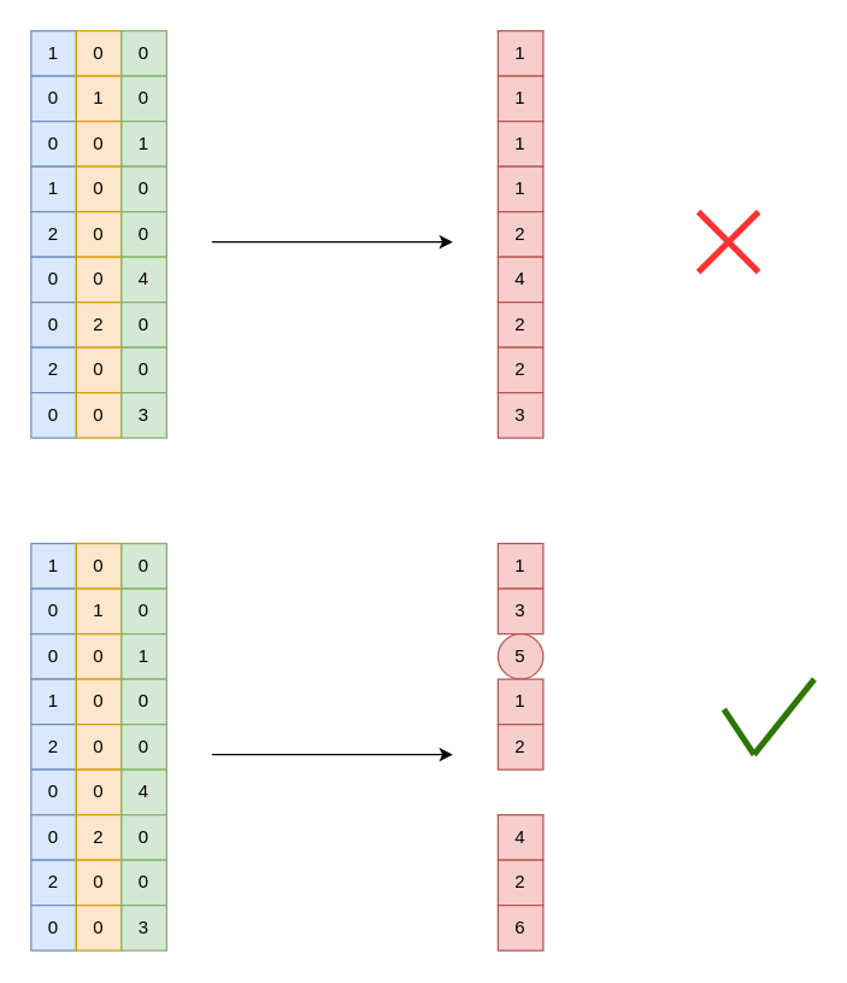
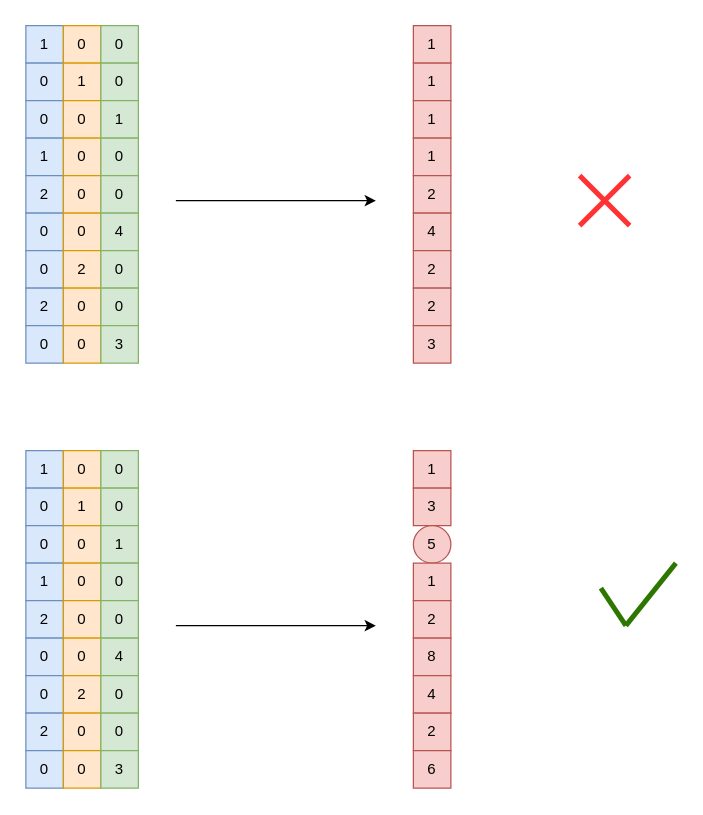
  <mxCell id="0" />
  <mxCell id="1" parent="0" />
  <mxCell id="2" value="1" style="rounded=0;whiteSpace=wrap;html=1;fillColor=#dae8fc;strokeColor=#6c8ebf;" parent="1" vertex="1"><mxGeometry x="20" y="20" width="30" height="30" as="geometry" /></mxCell>
  <mxCell id="3" value="0" style="rounded=0;whiteSpace=wrap;html=1;fillColor=#dae8fc;strokeColor=#6c8ebf;" parent="1" vertex="1"><mxGeometry x="20" y="50" width="30" height="30" as="geometry" /></mxCell>
  <mxCell id="4" value="0" style="rounded=0;whiteSpace=wrap;html=1;fillColor=#dae8fc;strokeColor=#6c8ebf;" parent="1" vertex="1"><mxGeometry x="20" y="80" width="30" height="30" as="geometry" /></mxCell>
  <mxCell id="5" value="1" style="rounded=0;whiteSpace=wrap;html=1;fillColor=#dae8fc;strokeColor=#6c8ebf;" parent="1" vertex="1"><mxGeometry x="20" y="110" width="30" height="30" as="geometry" /></mxCell>
  <mxCell id="6" value="2" style="rounded=0;whiteSpace=wrap;html=1;fillColor=#dae8fc;strokeColor=#6c8ebf;" parent="1" vertex="1"><mxGeometry x="20" y="140" width="30" height="30" as="geometry" /></mxCell>
  <mxCell id="7" value="0" style="rounded=0;whiteSpace=wrap;html=1;fillColor=#dae8fc;strokeColor=#6c8ebf;" parent="1" vertex="1"><mxGeometry x="20" y="170" width="30" height="30" as="geometry" /></mxCell>
  <mxCell id="8" value="0" style="rounded=0;whiteSpace=wrap;html=1;fillColor=#dae8fc;strokeColor=#6c8ebf;" parent="1" vertex="1"><mxGeometry x="20" y="200" width="30" height="30" as="geometry" /></mxCell>
  <mxCell id="9" value="2" style="rounded=0;whiteSpace=wrap;html=1;fillColor=#dae8fc;strokeColor=#6c8ebf;" parent="1" vertex="1"><mxGeometry x="20" y="230" width="30" height="30" as="geometry" /></mxCell>
  <mxCell id="10" value="0" style="rounded=0;whiteSpace=wrap;html=1;fillColor=#dae8fc;strokeColor=#6c8ebf;" parent="1" vertex="1"><mxGeometry x="20" y="260" width="30" height="30" as="geometry" /></mxCell>
  <mxCell id="11" value="0" style="rounded=0;whiteSpace=wrap;html=1;fillColor=#ffe6cc;strokeColor=#d79b00;" parent="1" vertex="1"><mxGeometry x="50" y="20" width="30" height="30" as="geometry" /></mxCell>
  <mxCell id="12" value="1" style="rounded=0;whiteSpace=wrap;html=1;fillColor=#ffe6cc;strokeColor=#d79b00;" parent="1" vertex="1"><mxGeometry x="50" y="50" width="30" height="30" as="geometry" /></mxCell>
  <mxCell id="13" value="0" style="rounded=0;whiteSpace=wrap;html=1;fillColor=#ffe6cc;strokeColor=#d79b00;" parent="1" vertex="1"><mxGeometry x="50" y="80" width="30" height="30" as="geometry" /></mxCell>
  <mxCell id="14" value="0" style="rounded=0;whiteSpace=wrap;html=1;fillColor=#ffe6cc;strokeColor=#d79b00;" parent="1" vertex="1"><mxGeometry x="50" y="110" width="30" height="30" as="geometry" /></mxCell>
  <mxCell id="15" value="0" style="rounded=0;whiteSpace=wrap;html=1;fillColor=#ffe6cc;strokeColor=#d79b00;" parent="1" vertex="1"><mxGeometry x="50" y="140" width="30" height="30" as="geometry" /></mxCell>
  <mxCell id="16" value="0" style="rounded=0;whiteSpace=wrap;html=1;fillColor=#ffe6cc;strokeColor=#d79b00;" parent="1" vertex="1"><mxGeometry x="50" y="170" width="30" height="30" as="geometry" /></mxCell>
  <mxCell id="17" value="2" style="rounded=0;whiteSpace=wrap;html=1;fillColor=#ffe6cc;strokeColor=#d79b00;" parent="1" vertex="1"><mxGeometry x="50" y="200" width="30" height="30" as="geometry" /></mxCell>
  <mxCell id="18" value="0" style="rounded=0;whiteSpace=wrap;html=1;fillColor=#ffe6cc;strokeColor=#d79b00;" parent="1" vertex="1"><mxGeometry x="50" y="230" width="30" height="30" as="geometry" /></mxCell>
  <mxCell id="19" value="0" style="rounded=0;whiteSpace=wrap;html=1;fillColor=#ffe6cc;strokeColor=#d79b00;" parent="1" vertex="1"><mxGeometry x="50" y="260" width="30" height="30" as="geometry" /></mxCell>
  <mxCell id="20" value="0" style="rounded=0;whiteSpace=wrap;html=1;fillColor=#d5e8d4;strokeColor=#82b366;" parent="1" vertex="1"><mxGeometry x="80" y="20" width="30" height="30" as="geometry" /></mxCell>
  <mxCell id="21" value="0" style="rounded=0;whiteSpace=wrap;html=1;fillColor=#d5e8d4;strokeColor=#82b366;" parent="1" vertex="1"><mxGeometry x="80" y="50" width="30" height="30" as="geometry" /></mxCell>
  <mxCell id="22" value="1" style="rounded=0;whiteSpace=wrap;html=1;fillColor=#d5e8d4;strokeColor=#82b366;" parent="1" vertex="1"><mxGeometry x="80" y="80" width="30" height="30" as="geometry" /></mxCell>
  <mxCell id="23" value="0" style="rounded=0;whiteSpace=wrap;html=1;fillColor=#d5e8d4;strokeColor=#82b366;" parent="1" vertex="1"><mxGeometry x="80" y="110" width="30" height="30" as="geometry" /></mxCell>
  <mxCell id="24" value="0" style="rounded=0;whiteSpace=wrap;html=1;fillColor=#d5e8d4;strokeColor=#82b366;" parent="1" vertex="1"><mxGeometry x="80" y="140" width="30" height="30" as="geometry" /></mxCell>
  <mxCell id="25" value="4" style="rounded=0;whiteSpace=wrap;html=1;fillColor=#d5e8d4;strokeColor=#82b366;" parent="1" vertex="1"><mxGeometry x="80" y="170" width="30" height="30" as="geometry" /></mxCell>
  <mxCell id="26" value="0" style="rounded=0;whiteSpace=wrap;html=1;fillColor=#d5e8d4;strokeColor=#82b366;" parent="1" vertex="1"><mxGeometry x="80" y="200" width="30" height="30" as="geometry" /></mxCell>
  <mxCell id="27" value="0" style="rounded=0;whiteSpace=wrap;html=1;fillColor=#d5e8d4;strokeColor=#82b366;" parent="1" vertex="1"><mxGeometry x="80" y="230" width="30" height="30" as="geometry" /></mxCell>
  <mxCell id="28" value="3" style="rounded=0;whiteSpace=wrap;html=1;fillColor=#d5e8d4;strokeColor=#82b366;" parent="1" vertex="1"><mxGeometry x="80" y="260" width="30" height="30" as="geometry" /></mxCell>
  <mxCell id="29" value="1" style="rounded=0;whiteSpace=wrap;html=1;fillColor=#f8cecc;strokeColor=#b85450;" parent="1" vertex="1"><mxGeometry x="330" y="20" width="30" height="30" as="geometry" /></mxCell>
  <mxCell id="30" value="1" style="rounded=0;whiteSpace=wrap;html=1;fillColor=#f8cecc;strokeColor=#b85450;" parent="1" vertex="1"><mxGeometry x="330" y="50" width="30" height="30" as="geometry" /></mxCell>
  <mxCell id="31" value="1" style="rounded=0;whiteSpace=wrap;html=1;fillColor=#f8cecc;strokeColor=#b85450;" parent="1" vertex="1"><mxGeometry x="330" y="80" width="30" height="30" as="geometry" /></mxCell>
  <mxCell id="32" value="1" style="rounded=0;whiteSpace=wrap;html=1;fillColor=#f8cecc;strokeColor=#b85450;" parent="1" vertex="1"><mxGeometry x="330" y="110" width="30" height="30" as="geometry" /></mxCell>
  <mxCell id="33" value="2" style="rounded=0;whiteSpace=wrap;html=1;fillColor=#f8cecc;strokeColor=#b85450;" parent="1" vertex="1"><mxGeometry x="330" y="140" width="30" height="30" as="geometry" /></mxCell>
  <mxCell id="34" value="4" style="rounded=0;whiteSpace=wrap;html=1;fillColor=#f8cecc;strokeColor=#b85450;" parent="1" vertex="1"><mxGeometry x="330" y="170" width="30" height="30" as="geometry" /></mxCell>
  <mxCell id="35" value="2" style="rounded=0;whiteSpace=wrap;html=1;fillColor=#f8cecc;strokeColor=#b85450;" parent="1" vertex="1"><mxGeometry x="330" y="200" width="30" height="30" as="geometry" /></mxCell>
  <mxCell id="36" value="2" style="rounded=0;whiteSpace=wrap;html=1;fillColor=#f8cecc;strokeColor=#b85450;" parent="1" vertex="1"><mxGeometry x="330" y="230" width="30" height="30" as="geometry" /></mxCell>
  <mxCell id="37" value="3" style="rounded=0;whiteSpace=wrap;html=1;fillColor=#f8cecc;strokeColor=#b85450;" parent="1" vertex="1"><mxGeometry x="330" y="260" width="30" height="30" as="geometry" /></mxCell>
  <mxCell id="38" value="" style="endArrow=classic;html=1;" parent="1" edge="1"><mxGeometry width="50" height="50" relative="1" as="geometry"><mxPoint x="140" y="160" as="sourcePoint" /><mxPoint x="300" y="160" as="targetPoint" /></mxGeometry></mxCell>
  <mxCell id="39" value="" style="endArrow=none;html=1;strokeWidth=4;fillColor=#d80073;strokeColor=#FF3333;" parent="1" edge="1"><mxGeometry width="50" height="50" relative="1" as="geometry"><mxPoint x="503" y="140" as="sourcePoint" /><mxPoint x="463" y="180" as="targetPoint" /></mxGeometry></mxCell>
  <mxCell id="40" value="" style="endArrow=none;html=1;strokeWidth=4;fillColor=#d80073;strokeColor=#FF3333;" parent="1" edge="1"><mxGeometry width="50" height="50" relative="1" as="geometry"><mxPoint x="503" y="180" as="sourcePoint" /><mxPoint x="463" y="140" as="targetPoint" /></mxGeometry></mxCell>
  <mxCell id="41" value="1" style="rounded=0;whiteSpace=wrap;html=1;fillColor=#f8cecc;strokeColor=#b85450;" parent="1" vertex="1"><mxGeometry x="330" y="360" width="30" height="30" as="geometry" /></mxCell>
  <mxCell id="42" value="3" style="rounded=0;whiteSpace=wrap;html=1;fillColor=#f8cecc;strokeColor=#b85450;" parent="1" vertex="1"><mxGeometry x="330" y="390" width="30" height="30" as="geometry" /></mxCell>
  <mxCell id="43" value="5" style="ellipse;whiteSpace=wrap;html=1;fillColor=#f8cecc;strokeColor=#b85450;" parent="1" vertex="1"><mxGeometry x="330" y="420" width="30" height="30" as="geometry" /></mxCell>
  <mxCell id="44" value="1" style="rounded=0;whiteSpace=wrap;html=1;fillColor=#f8cecc;strokeColor=#b85450;" parent="1" vertex="1"><mxGeometry x="330" y="450" width="30" height="30" as="geometry" /></mxCell>
  <mxCell id="45" value="2" style="rounded=0;whiteSpace=wrap;html=1;fillColor=#f8cecc;strokeColor=#b85450;" parent="1" vertex="1"><mxGeometry x="330" y="480" width="30" height="30" as="geometry" /></mxCell>
+ <mxCell id="46" value="8" style="rounded=0;whiteSpace=wrap;html=1;fillColor=#f8cecc;strokeColor=#b85450;" parent="1" vertex="1"><mxGeometry x="330" y="510" width="30" height="30" as="geometry" /></mxCell>
  <mxCell id="47" value="4" style="rounded=0;whiteSpace=wrap;html=1;fillColor=#f8cecc;strokeColor=#b85450;" parent="1" vertex="1"><mxGeometry x="330" y="540" width="30" height="30" as="geometry" /></mxCell>
  <mxCell id="48" value="2" style="rounded=0;whiteSpace=wrap;html=1;fillColor=#f8cecc;strokeColor=#b85450;" parent="1" vertex="1"><mxGeometry x="330" y="570" width="30" height="30" as="geometry" /></mxCell>
  <mxCell id="49" value="6" style="rounded=0;whiteSpace=wrap;html=1;fillColor=#f8cecc;strokeColor=#b85450;" parent="1" vertex="1"><mxGeometry x="330" y="600" width="30" height="30" as="geometry" /></mxCell>
  <mxCell id="50" value="" style="endArrow=classic;html=1;" parent="1" edge="1"><mxGeometry width="50" height="50" relative="1" as="geometry"><mxPoint x="140" y="500" as="sourcePoint" /><mxPoint x="300" y="500" as="targetPoint" /></mxGeometry></mxCell>
  <mxCell id="51" value="" style="endArrow=none;html=1;strokeColor=#2D7600;strokeWidth=4;fillColor=#60a917;" parent="1" edge="1"><mxGeometry width="50" height="50" relative="1" as="geometry"><mxPoint x="480" y="470" as="sourcePoint" /><mxPoint x="500" y="500" as="targetPoint" /></mxGeometry></mxCell>
  <mxCell id="52" value="" style="endArrow=none;html=1;strokeColor=#2D7600;strokeWidth=4;fillColor=#60a917;" parent="1" edge="1"><mxGeometry width="50" height="50" relative="1" as="geometry"><mxPoint x="500" y="500" as="sourcePoint" /><mxPoint x="540" y="450" as="targetPoint" /></mxGeometry></mxCell>
  <mxCell id="53" value="1" style="rounded=0;whiteSpace=wrap;html=1;fillColor=#dae8fc;strokeColor=#6c8ebf;" parent="1" vertex="1"><mxGeometry x="20" y="360" width="30" height="30" as="geometry" /></mxCell>
  <mxCell id="54" value="0" style="rounded=0;whiteSpace=wrap;html=1;fillColor=#dae8fc;strokeColor=#6c8ebf;" parent="1" vertex="1"><mxGeometry x="20" y="390" width="30" height="30" as="geometry" /></mxCell>
  <mxCell id="55" value="0" style="rounded=0;whiteSpace=wrap;html=1;fillColor=#dae8fc;strokeColor=#6c8ebf;" parent="1" vertex="1"><mxGeometry x="20" y="420" width="30" height="30" as="geometry" /></mxCell>
  <mxCell id="56" value="1" style="rounded=0;whiteSpace=wrap;html=1;fillColor=#dae8fc;strokeColor=#6c8ebf;" parent="1" vertex="1"><mxGeometry x="20" y="450" width="30" height="30" as="geometry" /></mxCell>
  <mxCell id="57" value="2" style="rounded=0;whiteSpace=wrap;html=1;fillColor=#dae8fc;strokeColor=#6c8ebf;" parent="1" vertex="1"><mxGeometry x="20" y="480" width="30" height="30" as="geometry" /></mxCell>
  <mxCell id="58" value="0" style="rounded=0;whiteSpace=wrap;html=1;fillColor=#dae8fc;strokeColor=#6c8ebf;" parent="1" vertex="1"><mxGeometry x="20" y="510" width="30" height="30" as="geometry" /></mxCell>
  <mxCell id="59" value="0" style="rounded=0;whiteSpace=wrap;html=1;fillColor=#dae8fc;strokeColor=#6c8ebf;" parent="1" vertex="1"><mxGeometry x="20" y="540" width="30" height="30" as="geometry" /></mxCell>
  <mxCell id="60" value="2" style="rounded=0;whiteSpace=wrap;html=1;fillColor=#dae8fc;strokeColor=#6c8ebf;" parent="1" vertex="1"><mxGeometry x="20" y="570" width="30" height="30" as="geometry" /></mxCell>
  <mxCell id="61" value="0" style="rounded=0;whiteSpace=wrap;html=1;fillColor=#dae8fc;strokeColor=#6c8ebf;" parent="1" vertex="1"><mxGeometry x="20" y="600" width="30" height="30" as="geometry" /></mxCell>
  <mxCell id="62" value="0" style="rounded=0;whiteSpace=wrap;html=1;fillColor=#ffe6cc;strokeColor=#d79b00;" parent="1" vertex="1"><mxGeometry x="50" y="360" width="30" height="30" as="geometry" /></mxCell>
  <mxCell id="63" value="1" style="rounded=0;whiteSpace=wrap;html=1;fillColor=#ffe6cc;strokeColor=#d79b00;" parent="1" vertex="1"><mxGeometry x="50" y="390" width="30" height="30" as="geometry" /></mxCell>
  <mxCell id="64" value="0" style="rounded=0;whiteSpace=wrap;html=1;fillColor=#ffe6cc;strokeColor=#d79b00;" parent="1" vertex="1"><mxGeometry x="50" y="420" width="30" height="30" as="geometry" /></mxCell>
  <mxCell id="65" value="0" style="rounded=0;whiteSpace=wrap;html=1;fillColor=#ffe6cc;strokeColor=#d79b00;" parent="1" vertex="1"><mxGeometry x="50" y="450" width="30" height="30" as="geometry" /></mxCell>
  <mxCell id="66" value="0" style="rounded=0;whiteSpace=wrap;html=1;fillColor=#ffe6cc;strokeColor=#d79b00;" parent="1" vertex="1"><mxGeometry x="50" y="480" width="30" height="30" as="geometry" /></mxCell>
  <mxCell id="67" value="0" style="rounded=0;whiteSpace=wrap;html=1;fillColor=#ffe6cc;strokeColor=#d79b00;" parent="1" vertex="1"><mxGeometry x="50" y="510" width="30" height="30" as="geometry" /></mxCell>
  <mxCell id="68" value="2" style="rounded=0;whiteSpace=wrap;html=1;fillColor=#ffe6cc;strokeColor=#d79b00;" parent="1" vertex="1"><mxGeometry x="50" y="540" width="30" height="30" as="geometry" /></mxCell>
  <mxCell id="69" value="0" style="rounded=0;whiteSpace=wrap;html=1;fillColor=#ffe6cc;strokeColor=#d79b00;" parent="1" vertex="1"><mxGeometry x="50" y="570" width="30" height="30" as="geometry" /></mxCell>
  <mxCell id="70" value="0" style="rounded=0;whiteSpace=wrap;html=1;fillColor=#ffe6cc;strokeColor=#d79b00;" parent="1" vertex="1"><mxGeometry x="50" y="600" width="30" height="30" as="geometry" /></mxCell>
  <mxCell id="71" value="0" style="rounded=0;whiteSpace=wrap;html=1;fillColor=#d5e8d4;strokeColor=#82b366;" parent="1" vertex="1"><mxGeometry x="80" y="360" width="30" height="30" as="geometry" /></mxCell>
  <mxCell id="72" value="0" style="rounded=0;whiteSpace=wrap;html=1;fillColor=#d5e8d4;strokeColor=#82b366;" parent="1" vertex="1"><mxGeometry x="80" y="390" width="30" height="30" as="geometry" /></mxCell>
  <mxCell id="73" value="1" style="rounded=0;whiteSpace=wrap;html=1;fillColor=#d5e8d4;strokeColor=#82b366;" parent="1" vertex="1"><mxGeometry x="80" y="420" width="30" height="30" as="geometry" /></mxCell>
  <mxCell id="74" value="0" style="rounded=0;whiteSpace=wrap;html=1;fillColor=#d5e8d4;strokeColor=#82b366;" parent="1" vertex="1"><mxGeometry x="80" y="450" width="30" height="30" as="geometry" /></mxCell>
  <mxCell id="75" value="0" style="rounded=0;whiteSpace=wrap;html=1;fillColor=#d5e8d4;strokeColor=#82b366;" parent="1" vertex="1"><mxGeometry x="80" y="480" width="30" height="30" as="geometry" /></mxCell>
  <mxCell id="76" value="4" style="rounded=0;whiteSpace=wrap;html=1;fillColor=#d5e8d4;strokeColor=#82b366;" parent="1" vertex="1"><mxGeometry x="80" y="510" width="30" height="30" as="geometry" /></mxCell>
  <mxCell id="77" value="0" style="rounded=0;whiteSpace=wrap;html=1;fillColor=#d5e8d4;strokeColor=#82b366;" parent="1" vertex="1"><mxGeometry x="80" y="540" width="30" height="30" as="geometry" /></mxCell>
  <mxCell id="78" value="0" style="rounded=0;whiteSpace=wrap;html=1;fillColor=#d5e8d4;strokeColor=#82b366;" parent="1" vertex="1"><mxGeometry x="80" y="570" width="30" height="30" as="geometry" /></mxCell>
  <mxCell id="79" value="3" style="rounded=0;whiteSpace=wrap;html=1;fillColor=#d5e8d4;strokeColor=#82b366;" parent="1" vertex="1"><mxGeometry x="80" y="600" width="30" height="30" as="geometry" /></mxCell>
